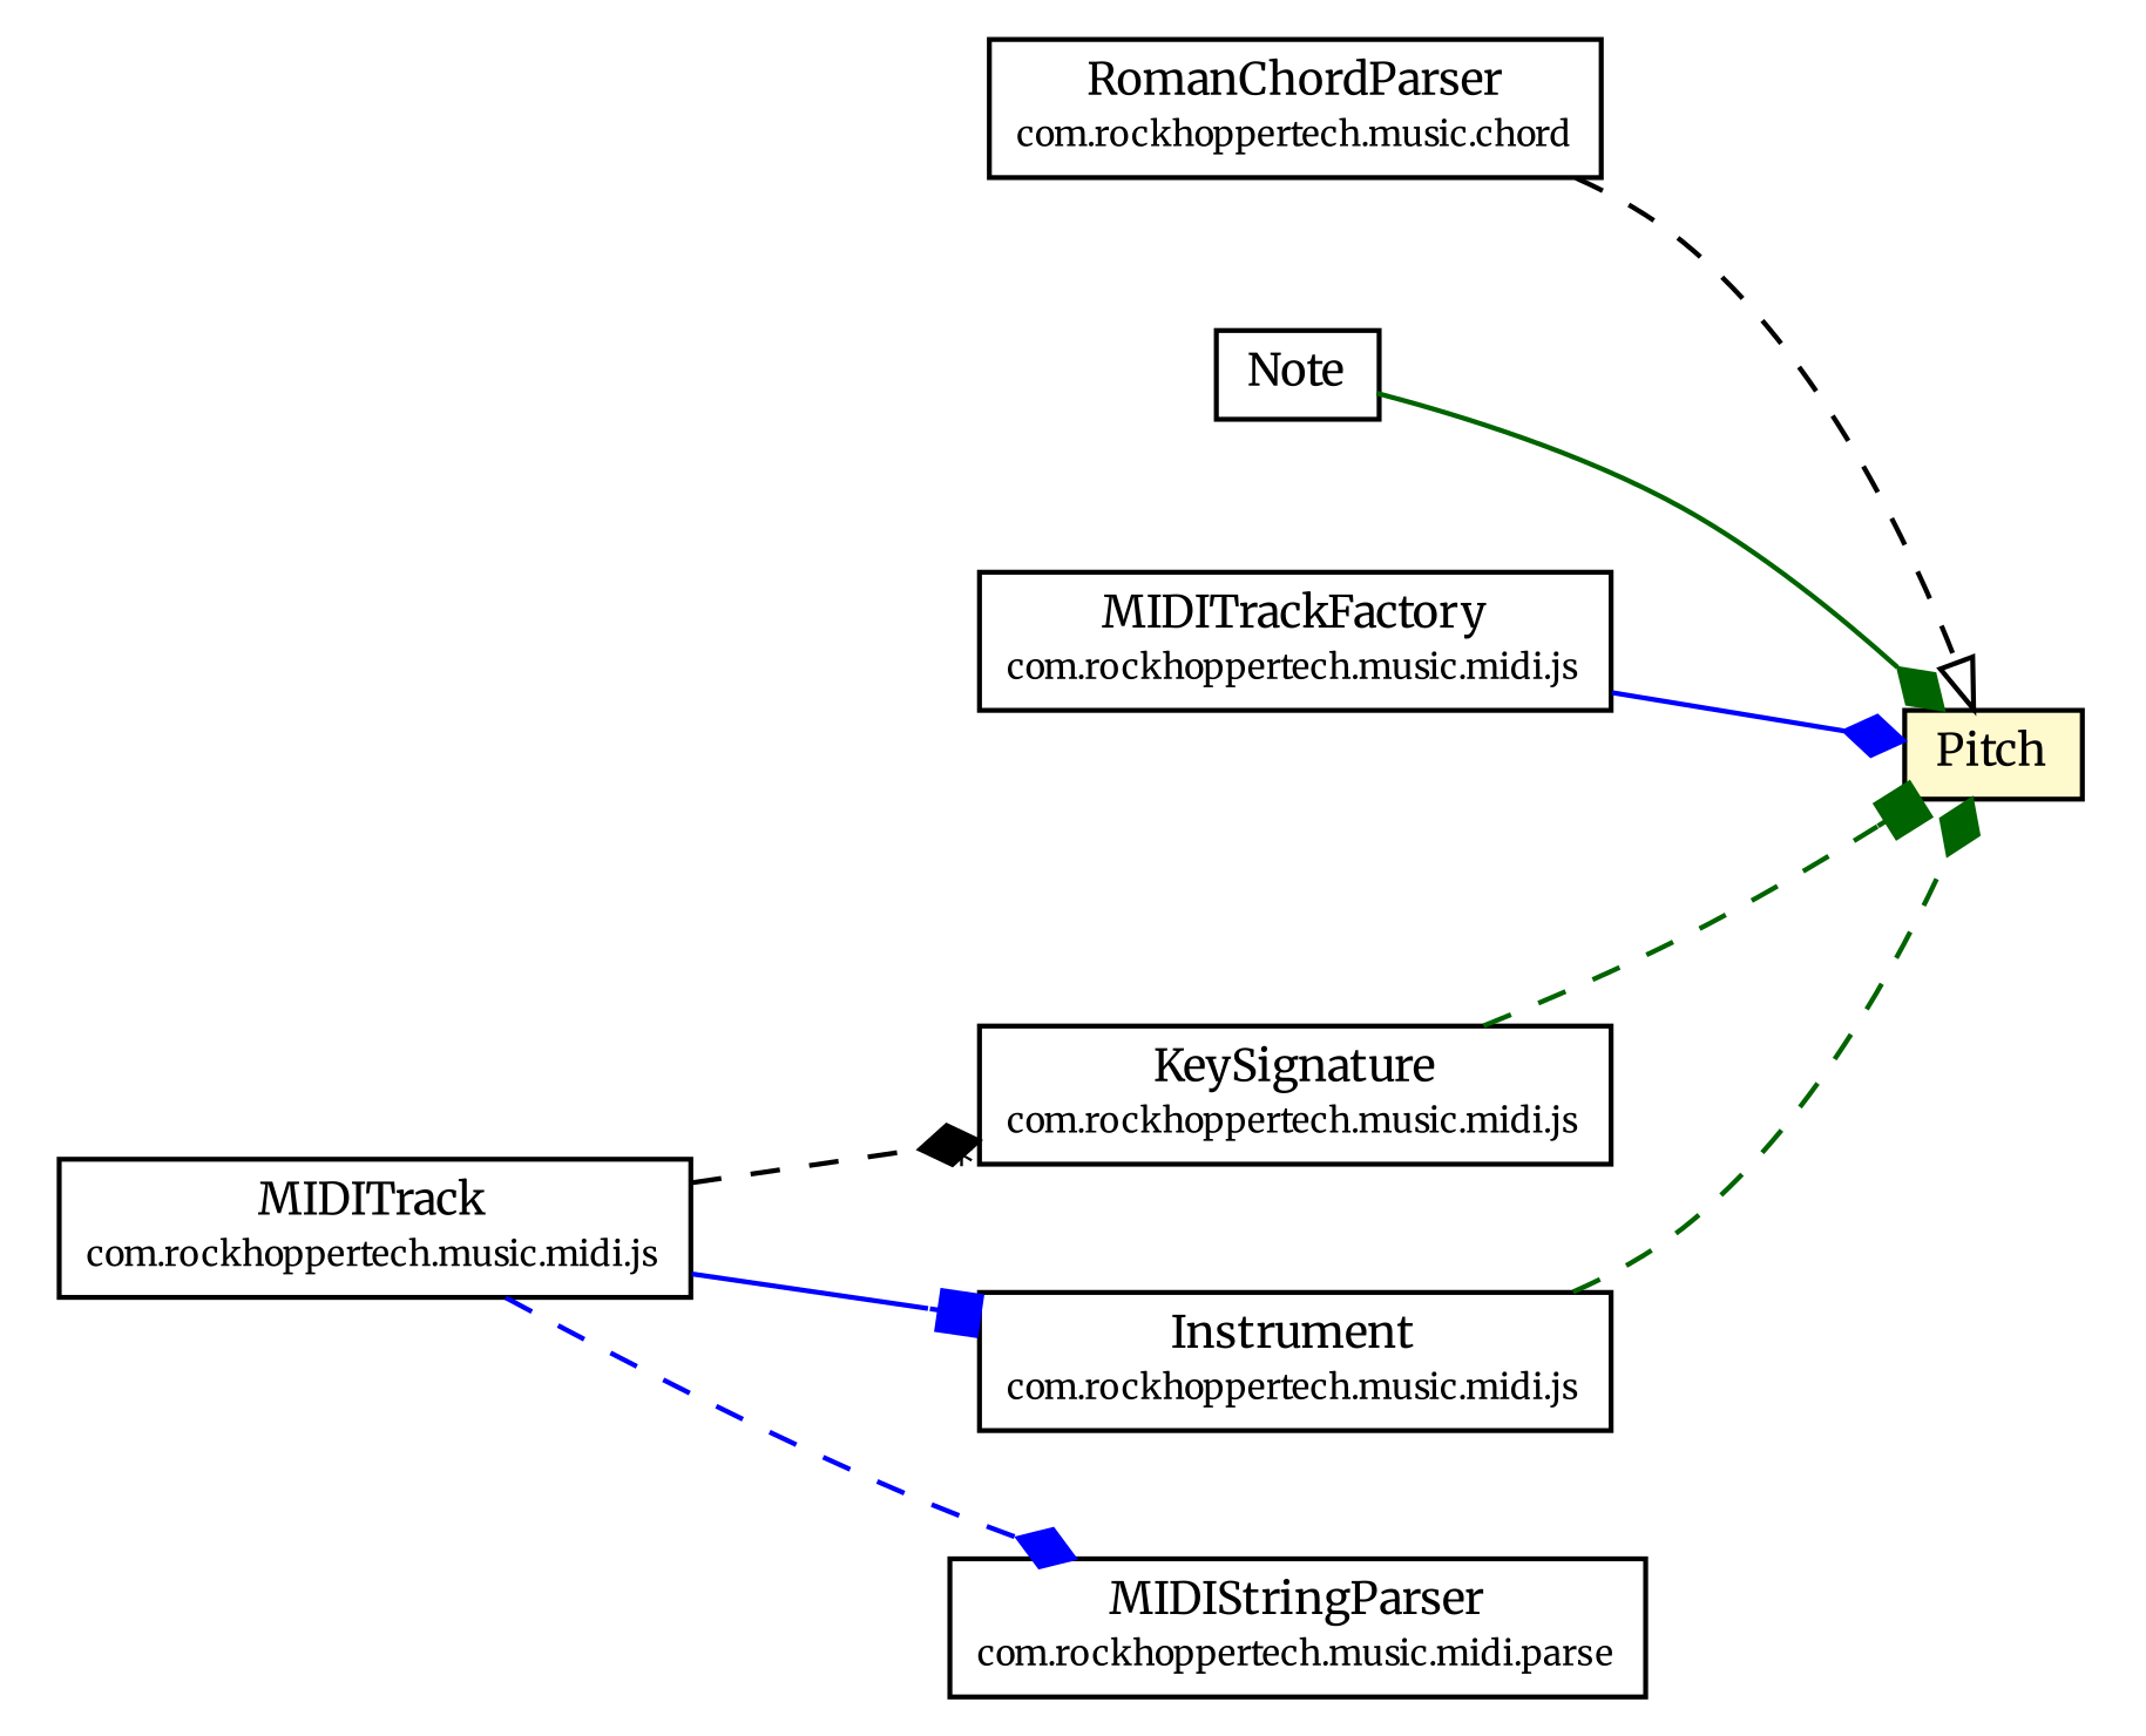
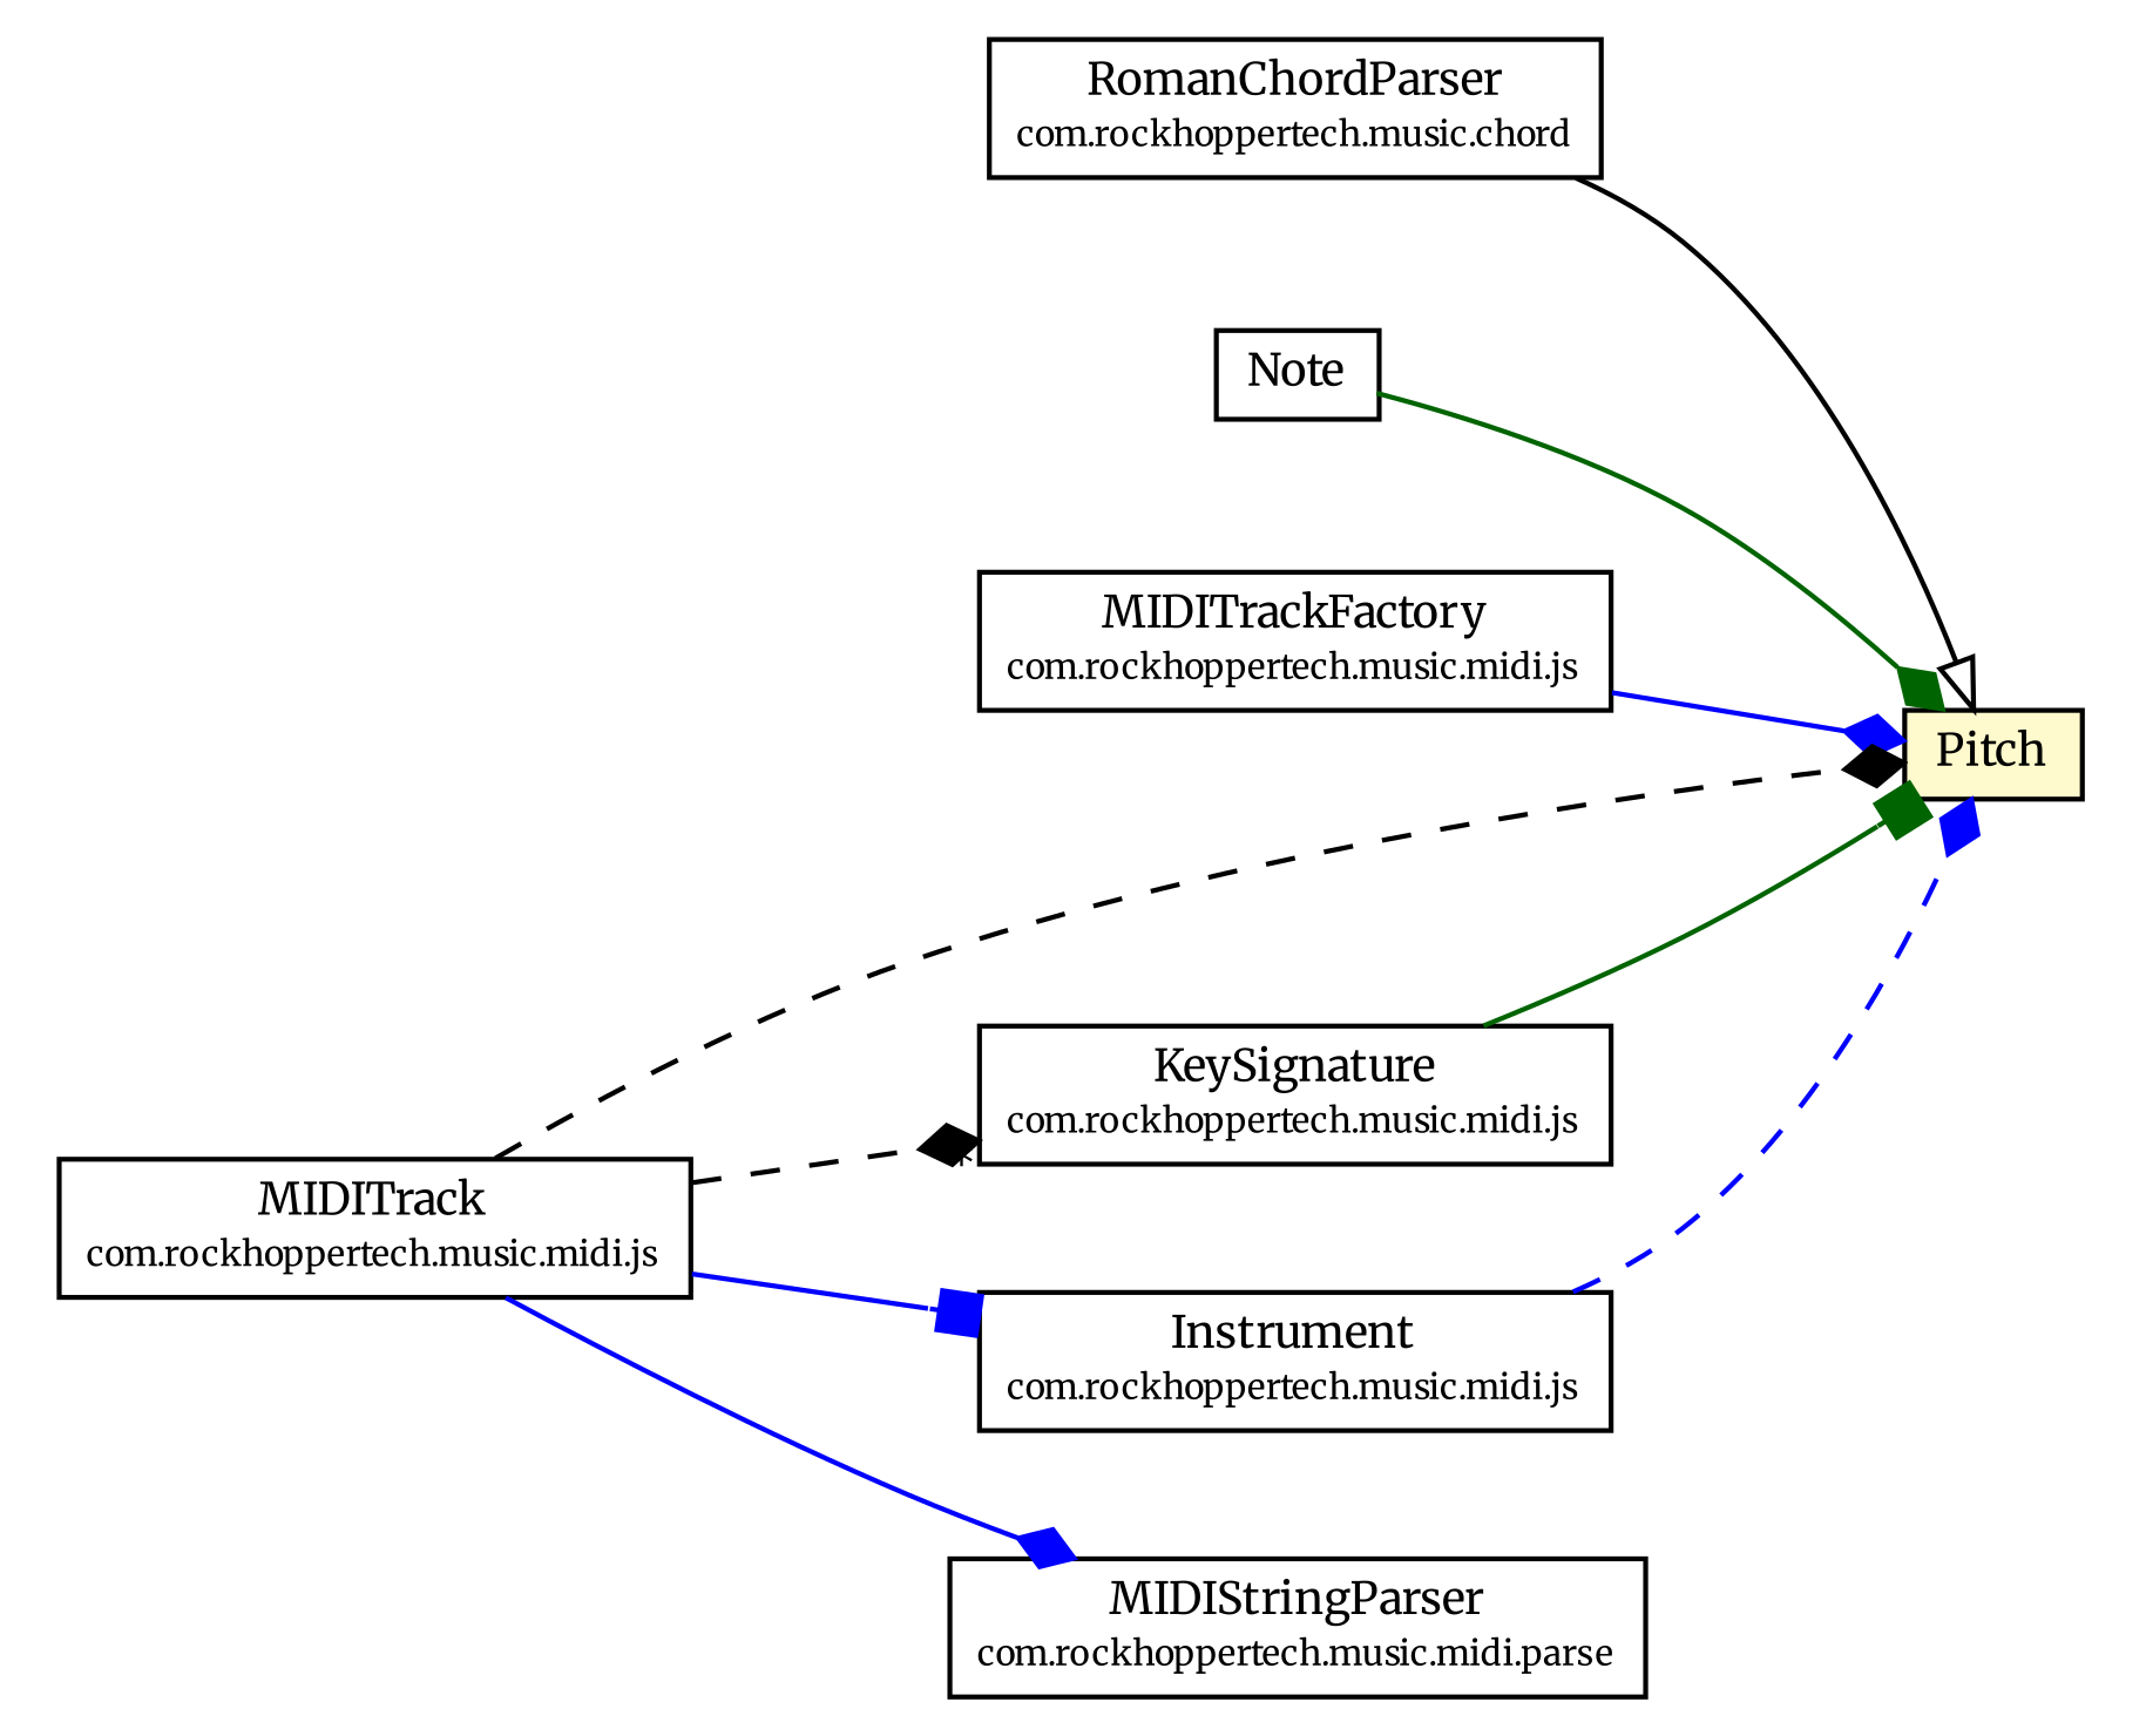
  digraph {
    fontname=Merriweather
    nodesep=0.25
    rankdir=LR
    ranksep=0.5
    node [fontcolor=black fontname=Merriweather fontsize=9.0 shape=plaintext]
    edge [arrowhead=diamond color=black fontcolor=black fontname=Merriweather fontsize=10.0 headport=p labelfontname=Helvetica labelfontsize=10 style=dashed tailport=p]
    n1 [label=<<table title="com.rockhoppertech.music.chord.RomanChordParser" border="0" cellborder="1" cellspacing="0" cellpadding="2" port="p" href="./chord/RomanChordParser.html"> 		<tr><td><table border="0" cellspacing="0" cellpadding="1"> <tr><td align="center" balign="center"> RomanChordParser </td></tr> <tr><td align="center" balign="center"><font point-size="7.0"> com.rockhoppertech.music.chord </font></td></tr> 		</table></td></tr> 		</table>>]
    n2 [label=<<table title="com.rockhoppertech.music.Pitch" border="0" cellborder="1" cellspacing="0" cellpadding="2" port="p" bgcolor="lemonChiffon" href="./Pitch.html"> 		<tr><td><table border="0" cellspacing="0" cellpadding="1"> <tr><td align="center" balign="center"> Pitch </td></tr> 		</table></td></tr> 		</table>>]
    n3 [label=<<table title="com.rockhoppertech.music.Note" border="0" cellborder="1" cellspacing="0" cellpadding="2" port="p" href="./Note.html"> 		<tr><td><table border="0" cellspacing="0" cellpadding="1"> <tr><td align="center" balign="center"> Note </td></tr> 		</table></td></tr> 		</table>>]
    n4 [label=<<table title="com.rockhoppertech.music.midi.js.MIDITrackFactory" border="0" cellborder="1" cellspacing="0" cellpadding="2" port="p" href="./midi/js/MIDITrackFactory.html"> 		<tr><td><table border="0" cellspacing="0" cellpadding="1"> <tr><td align="center" balign="center"> MIDITrackFactory </td></tr> <tr><td align="center" balign="center"><font point-size="7.0"> com.rockhoppertech.music.midi.js </font></td></tr> 		</table></td></tr> 		</table>>]
    n5 [label=<<table title="com.rockhoppertech.music.midi.js.MIDITrack" border="0" cellborder="1" cellspacing="0" cellpadding="2" port="p" href="./midi/js/MIDITrack.html"> 		<tr><td><table border="0" cellspacing="0" cellpadding="1"> <tr><td align="center" balign="center"> MIDITrack </td></tr> <tr><td align="center" balign="center"><font point-size="7.0"> com.rockhoppertech.music.midi.js </font></td></tr> 		</table></td></tr> 		</table>>]
    n6 [label=<<table title="com.rockhoppertech.music.midi.js.KeySignature" border="0" cellborder="1" cellspacing="0" cellpadding="2" port="p" href="./midi/js/KeySignature.html"> 		<tr><td><table border="0" cellspacing="0" cellpadding="1"> <tr><td align="center" balign="center"> KeySignature </td></tr> <tr><td align="center" balign="center"><font point-size="7.0"> com.rockhoppertech.music.midi.js </font></td></tr> 		</table></td></tr> 		</table>>]
    n7 [label=<<table title="com.rockhoppertech.music.midi.js.Instrument" border="0" cellborder="1" cellspacing="0" cellpadding="2" port="p" href="./midi/js/Instrument.html"> 		<tr><td><table border="0" cellspacing="0" cellpadding="1"> <tr><td align="center" balign="center"> Instrument </td></tr> <tr><td align="center" balign="center"><font point-size="7.0"> com.rockhoppertech.music.midi.js </font></td></tr> 		</table></td></tr> 		</table>>]
    n8 [label=<<table title="com.rockhoppertech.music.midi.parse.MIDIStringParser" border="0" cellborder="1" cellspacing="0" cellpadding="2" port="p" href="./midi/parse/MIDIStringParser.html"> 		<tr><td><table border="0" cellspacing="0" cellpadding="1"> <tr><td align="center" balign="center"> MIDIStringParser </td></tr> <tr><td align="center" balign="center"><font point-size="7.0"> com.rockhoppertech.music.midi.parse </font></td></tr> 		</table></td></tr> 		</table>>]
-   n1 -> n2 [arrowhead=onormal]
+   n1 -> n2 [arrowhead=onormal style=solid]
    n3 -> n2 [color=darkgreen style=""]
    n4 -> n2 [color=blue style=solid]
+   n5 -> n2
    n5 -> n6 [headlabel="*"]
    n5 -> n7 [arrowhead=box color=blue style=""]
-   n5 -> n8 [color=blue]
-   n6 -> n2 [arrowhead=box color=darkgreen]
-   n7 -> n2 [color=darkgreen]
+   n5 -> n8 [color=blue style=""]
+   n6 -> n2 [arrowhead=box color=darkgreen style=solid]
+   n7 -> n2 [color=blue]
  }
